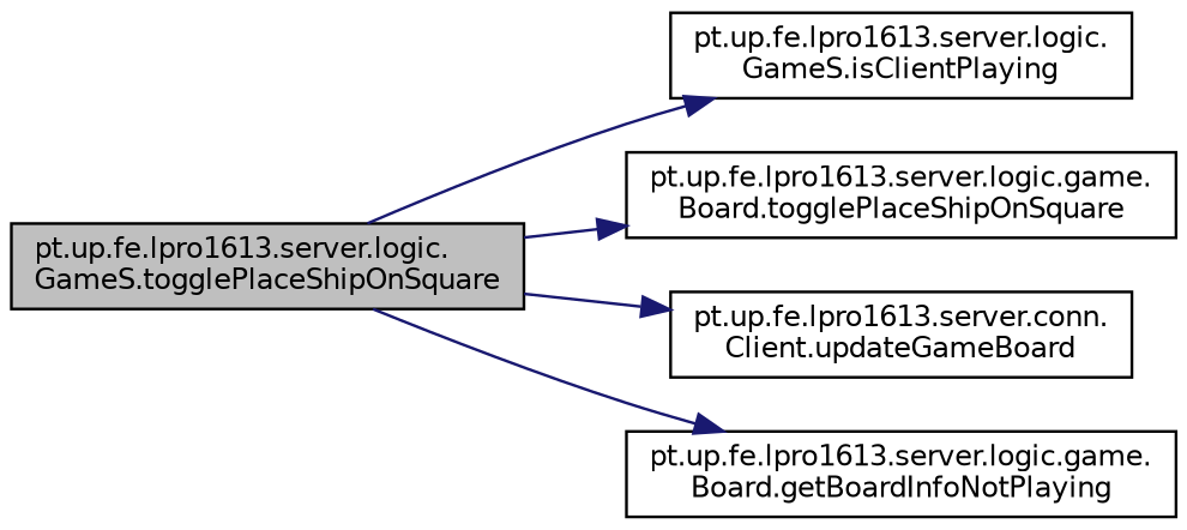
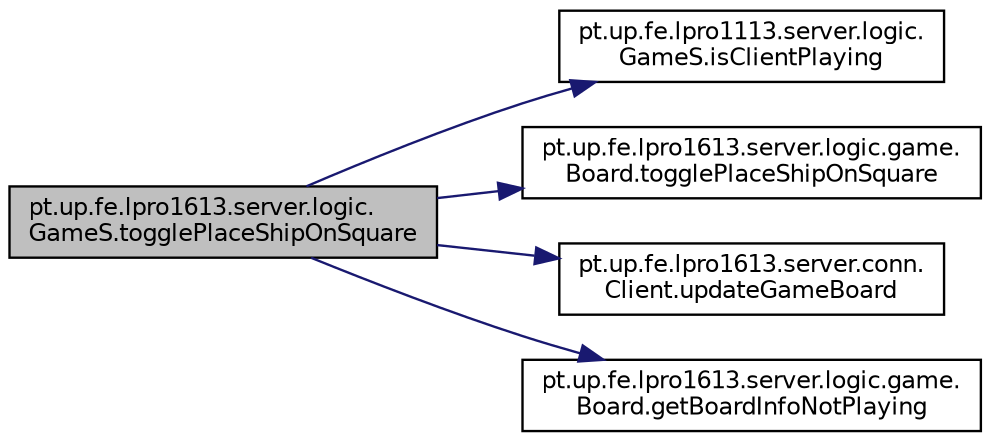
  digraph {
    rankdir=LR
    node [color=black fillcolor=white fontname=Helvetica fontsize=10 shape=record style=filled]
    edge [color=midnightblue fontname=Helvetica fontsize=10 labelfontname=Helvetica labelfontsize=10 style=solid]
    n1 [fillcolor=grey75 fontcolor=black height=0.2 label="pt.up.fe.lpro1613.server.logic.\lGameS.togglePlaceShipOnSquare" width=0.4]
-   n2 [height=0.2 label="pt.up.fe.lpro1613.server.logic.\lGameS.isClientPlaying" width=0.4]
+   n2 [height=0.2 label="pt.up.fe.lpro1113.server.logic.\lGameS.isClientPlaying" width=0.4]
    n3 [height=0.2 label="pt.up.fe.lpro1613.server.logic.game.\lBoard.togglePlaceShipOnSquare" width=0.4]
    n4 [height=0.2 label="pt.up.fe.lpro1613.server.conn.\lClient.updateGameBoard" width=0.4]
    n5 [height=0.2 label="pt.up.fe.lpro1613.server.logic.game.\lBoard.getBoardInfoNotPlaying" width=0.4]
    n1 -> n2
    n1 -> n3
    n1 -> n4
    n1 -> n5
  }
